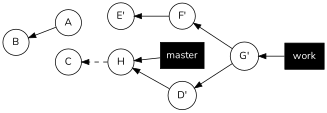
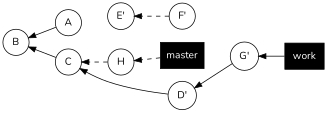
  digraph {
    fontname=Nunito
    rankdir=RL
    node [fontname=Nunito group=master_commits shape=circle]
    edge [fontname=Nunito]
    n1 [label=H]
    n2 [label=C]
    n3 [label=B]
    n4 [label=A]
    n5 [group=work_commits label="G'"]
    n6 [group=work_commits label="F'"]
    n7 [group=work_commits label="E'"]
    n8 [group=work_commits label="D'"]
    master [color=black fontcolor=white group=heads shape=box style=filled]
    work [color=black fontcolor=white group=heads shape=box style=filled]
    subgraph sub_1 {
      n1
      n2
      n3
      n4
    }
    subgraph sub_2 {
      n5
      n6
      n7
      n8
    }
    subgraph sub_3 {
      master
      work
    }
    subgraph sub_4 {
      n1
      n5
      master
      work
    }
    n1 -> n2 [style=dashed]
+   n2 -> n3
    n4 -> n3
-   n5 -> n6
    n5 -> n8
-   n6 -> n7
-   n8 -> n1
-   master -> n1 [style=solid]
+   n6 -> n7 [style=dashed]
+   n8 -> n2
+   master -> n1 [style=dashed]
    work -> n5 [style=solid]
  }
